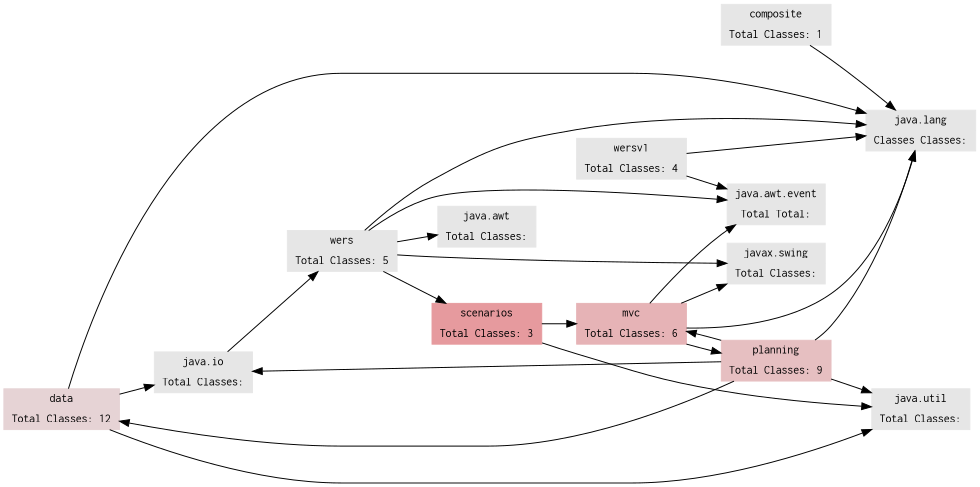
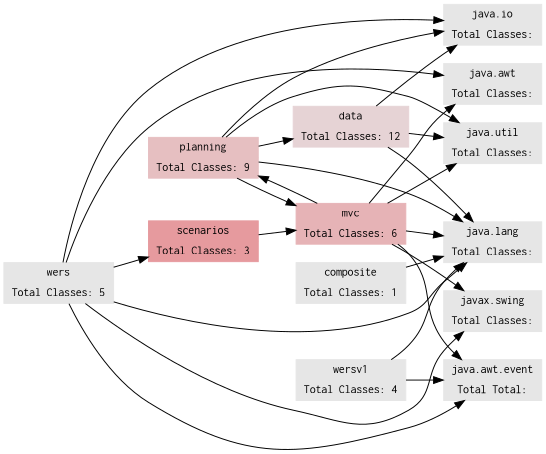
  digraph {
    rankdir=LR
    node [color=".99 0.0 .9" fontname=Courier fontsize=12 shape=record style=filled]
    n1 [color=".99 0 .9" label="composite | Total Classes: 1"]
-   n2 [label="java.lang | Classes Classes: "]
+   n2 [label="java.lang | Total Classes: "]
    n3 [color=".99 0.08 .9" label="data | Total Classes: 12"]
    n4 [label="java.io | Total Classes: "]
    n5 [label="java.util | Total Classes: "]
    n6 [label="java.awt | Total Classes: "]
    n7 [label="java.awt.event | Total Total: "]
    n8 [label="javax.swing | Total Classes: "]
    n9 [color=".99 0.22 .9" label="mvc | Total Classes: 6"]
    n10 [color=".99 0.17 .9" label="planning | Total Classes: 9"]
    n11 [color=".99 0.33 .9" label="scenarios | Total Classes: 3"]
    n12 [color=".99 0 .9" label="wers | Total Classes: 5"]
    n13 [color=".99 0 .9" label="wersv1 | Total Classes: 4"]
    n1 -> n2
    n3 -> n2
    n3 -> n4
    n3 -> n5
    n9 -> n2
-   n11 -> n5
+   n9 -> n5
+   n9 -> n6
    n9 -> n7
    n9 -> n8
    n9 -> n10
    n10 -> n2
    n10 -> n3
    n10 -> n4
    n10 -> n5
    n10 -> n9
    n11 -> n9
    n12 -> n2
-   n4 -> n12
+   n12 -> n4
    n12 -> n6
    n12 -> n7
    n12 -> n8
    n12 -> n11
    n13 -> n2
    n13 -> n7
  }
